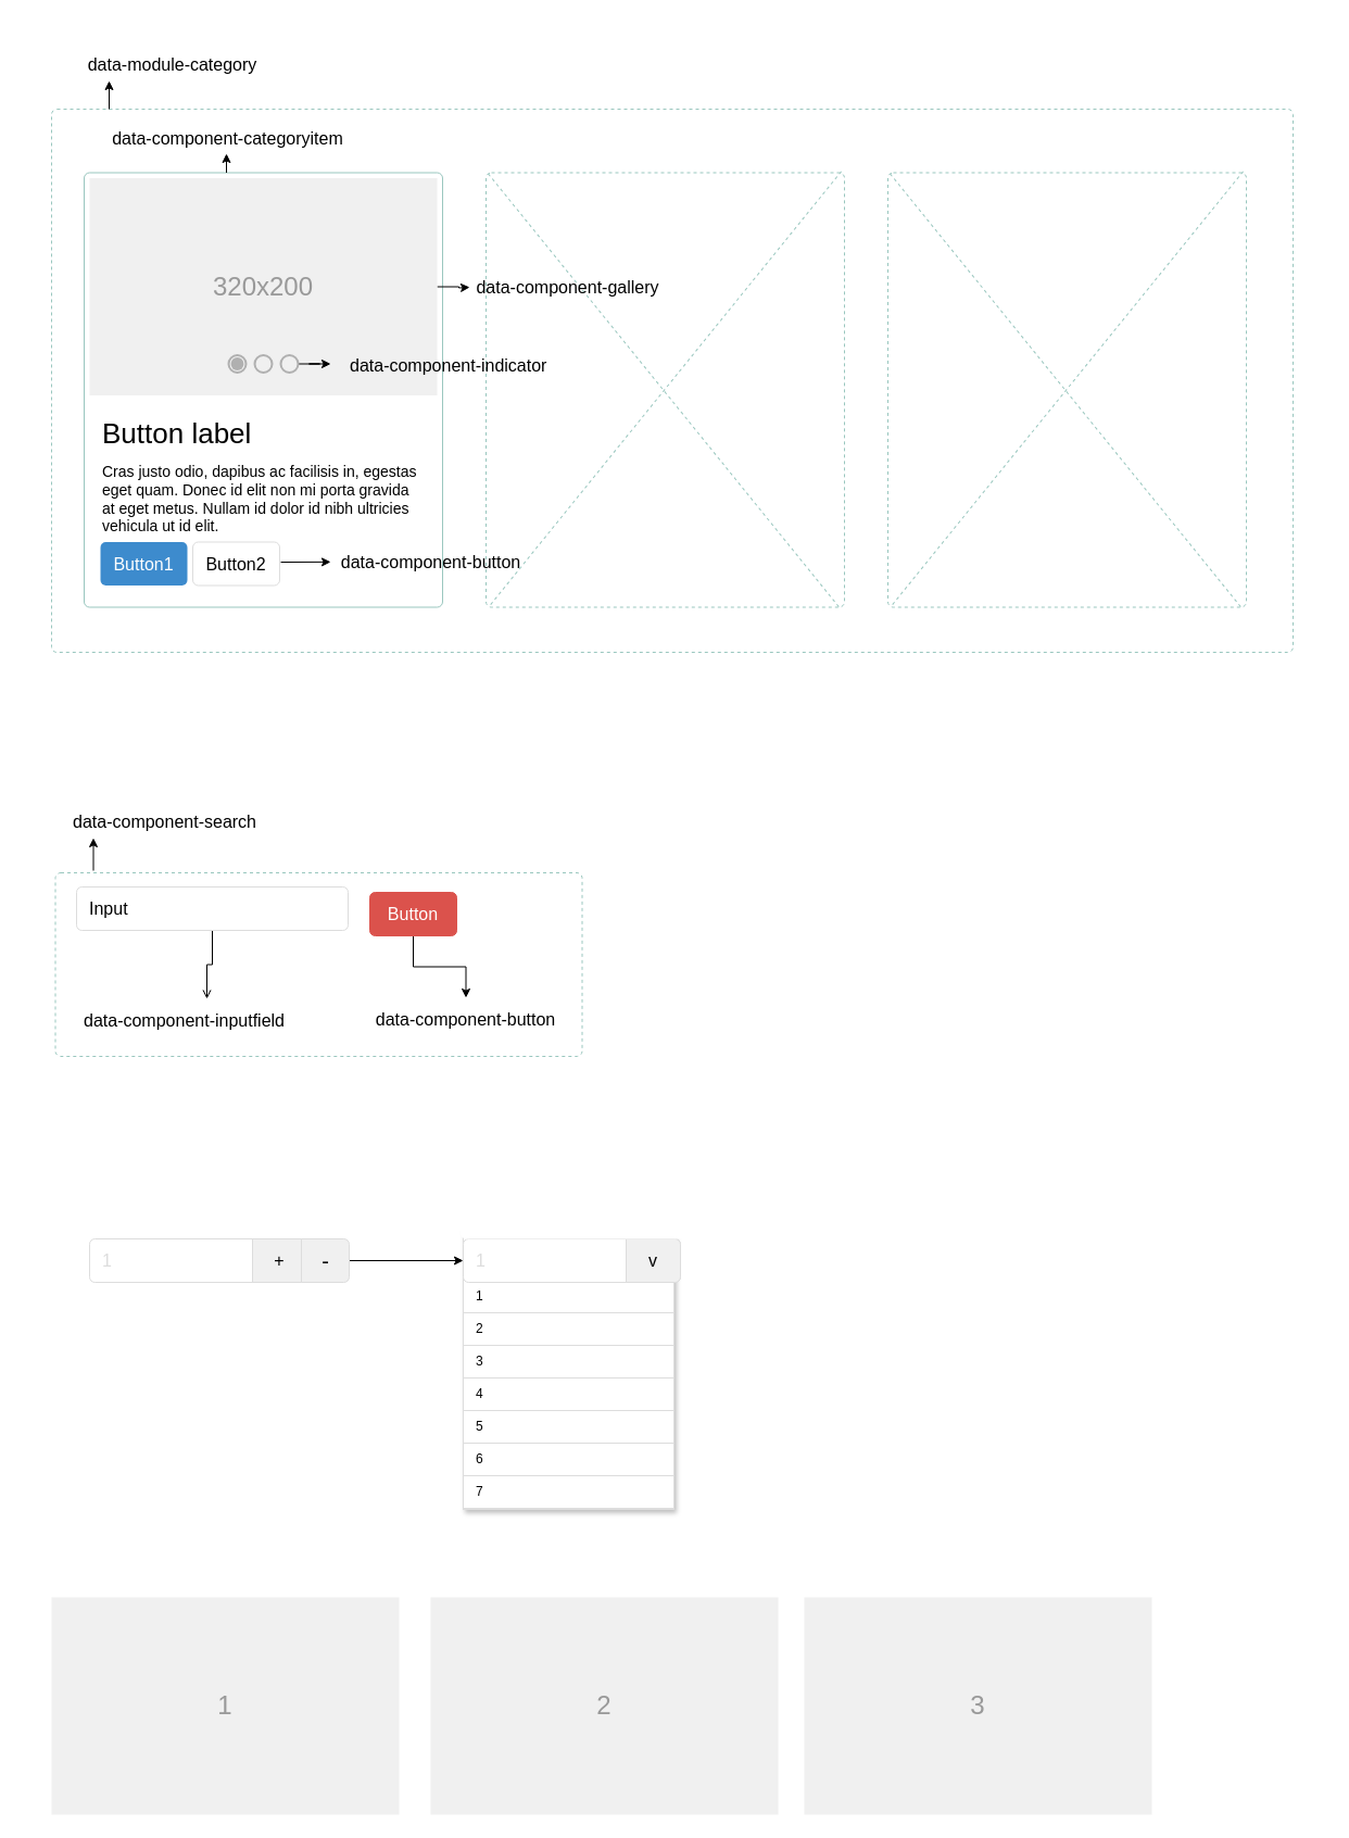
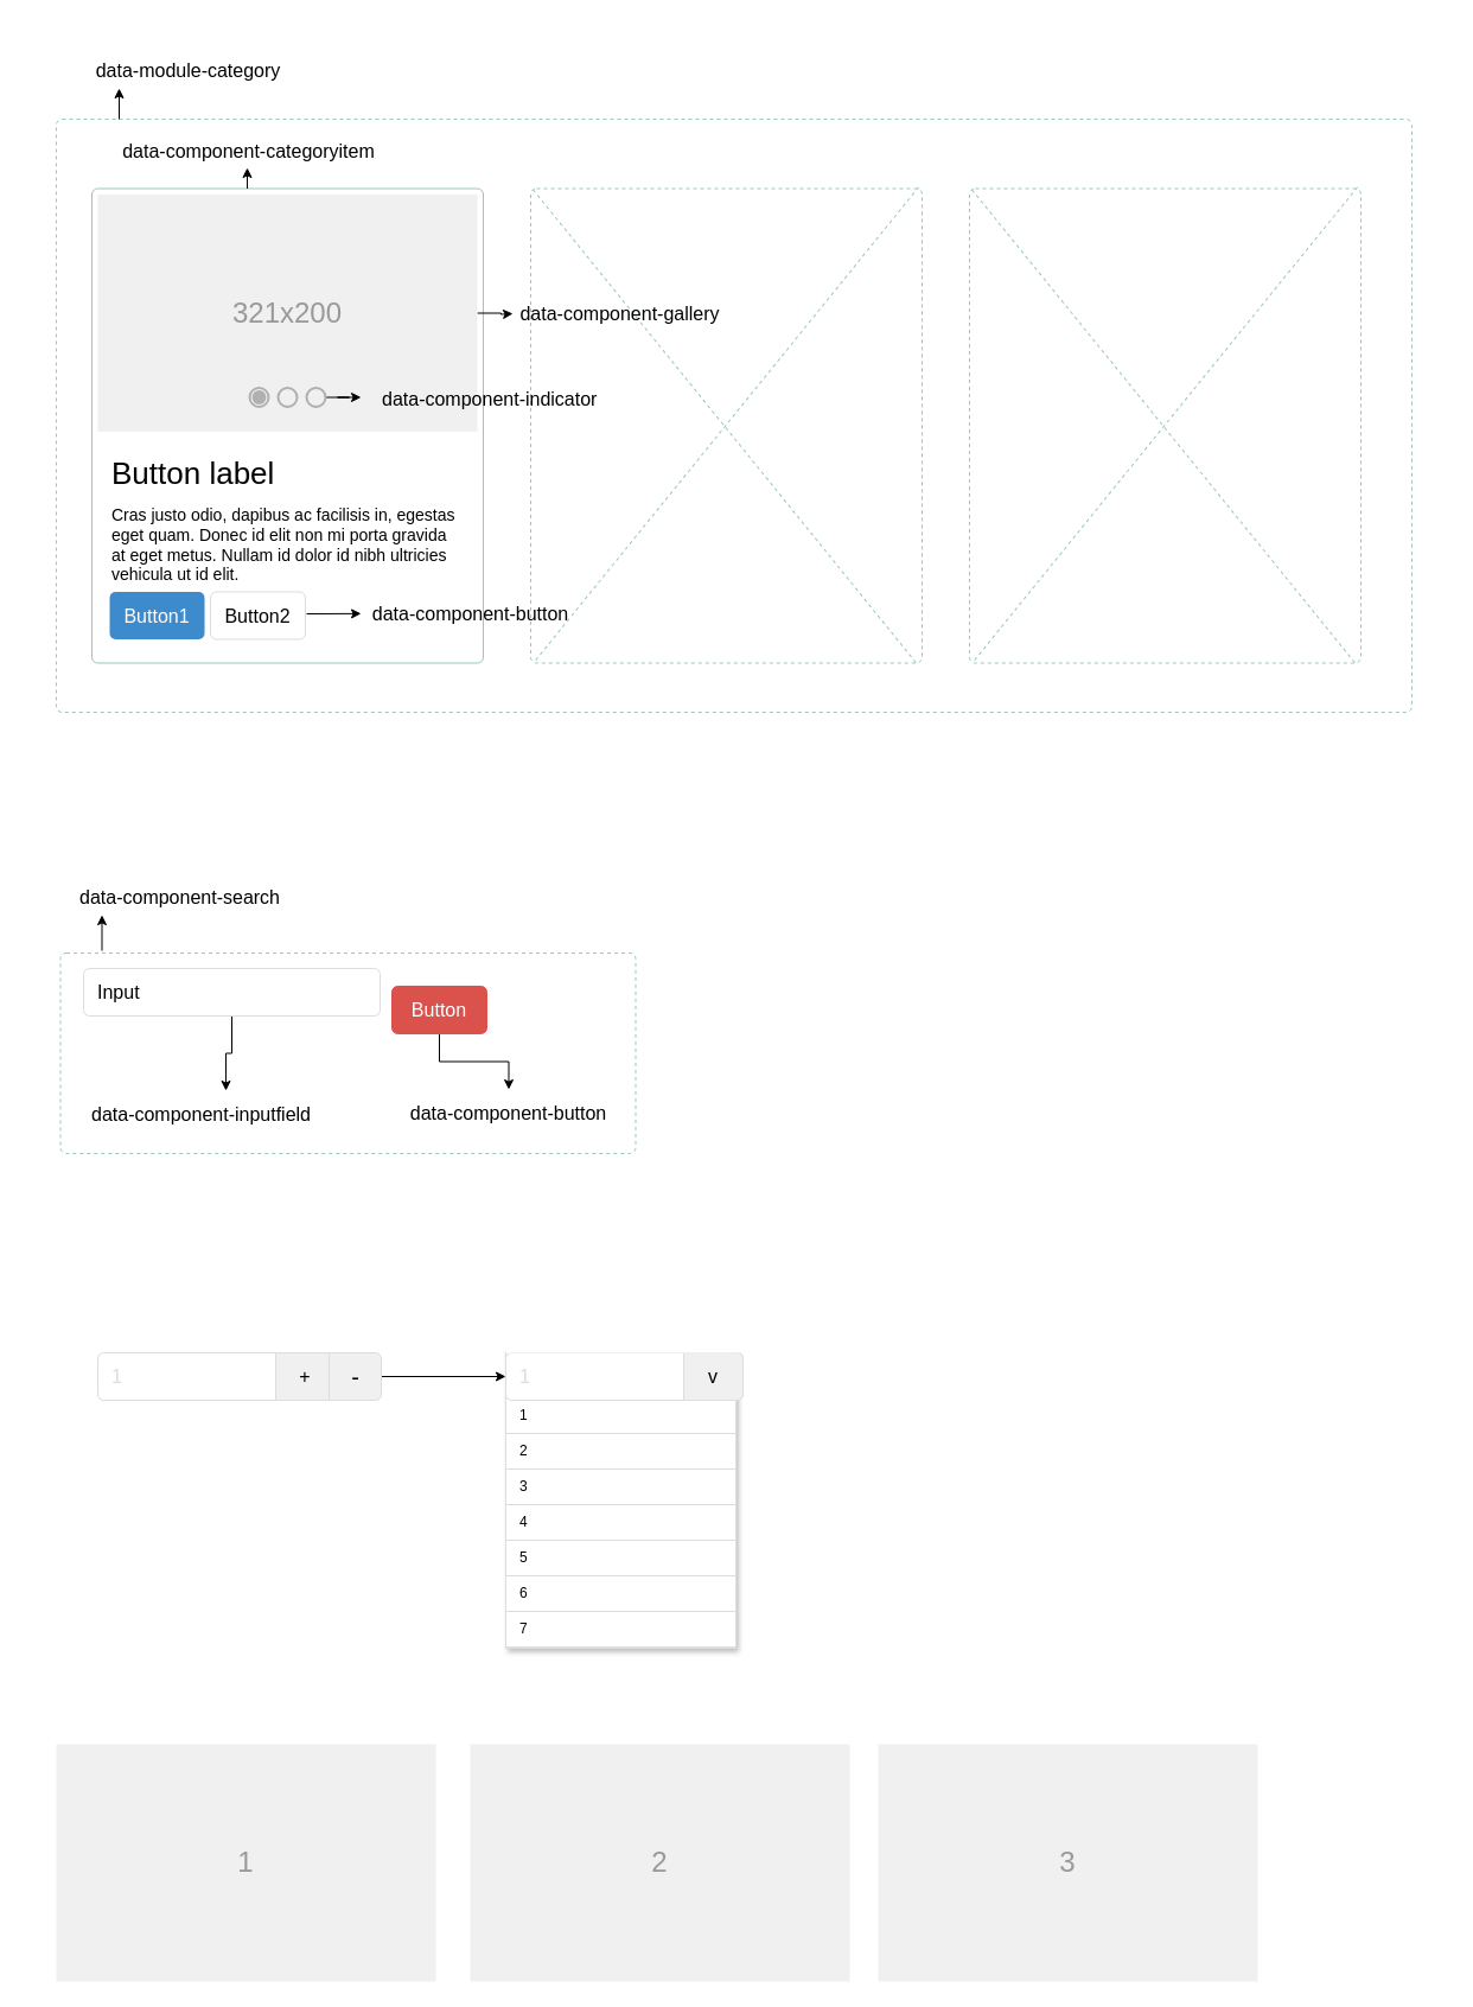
  <mxCell id="0" style=";html=1;" />
  <mxCell id="1" style=";html=1;" parent="0" />
  <mxCell id="2" value="" style="html=1;shadow=0;dashed=1;shape=mxgraph.bootstrap.rrect;fillColor=#ffffff;rSize=5;strokeColor=none;fontSize=16;fontColor=#000000;" vertex="1" parent="1"><mxGeometry x="30" y="1061" width="1130" height="360" as="geometry" /></mxCell>
  <mxCell id="3" value="" style="html=1;shadow=0;dashed=0;shape=mxgraph.bootstrap.rect;fillColor=#ffffff;strokeColor=#dddddd;spacingLeft=10;shadow=1;align=left;verticalAlign=top;spacingTop=3;perimeter=none;fontSize=20;" vertex="1" parent="1"><mxGeometry x="426" y="1130" width="194" height="259" as="geometry" /></mxCell>
  <mxCell id="4" value="Search..." style="html=1;shadow=0;dashed=0;shape=mxgraph.bootstrap.rrect;rSize=5;strokeColor=#dddddd;spacingLeft=10;align=left;fontColor=#dddddd;whiteSpace=wrap;resizeWidth=1;" vertex="1" parent="3"><mxGeometry width="181.067" height="30" relative="1" as="geometry"><mxPoint x="10" y="9" as="offset" /></mxGeometry></mxCell>
  <mxCell id="5" value="1" style="html=1;shadow=0;dashed=0;shape=mxgraph.bootstrap.rect;strokeColor=#dddddd;spacingLeft=10;align=left;fillColor=none;perimeter=none;whiteSpace=wrap;resizeWidth=1;" vertex="1" parent="3"><mxGeometry width="194" height="30" relative="1" as="geometry"><mxPoint y="48" as="offset" /></mxGeometry></mxCell>
  <mxCell id="6" value="2" style="html=1;shadow=0;dashed=0;shape=mxgraph.bootstrap.rect;strokeColor=#dddddd;spacingLeft=10;align=left;fontStyle=0;fillColor=none;perimeter=none;whiteSpace=wrap;resizeWidth=1;" vertex="1" parent="3"><mxGeometry width="194" height="30" relative="1" as="geometry"><mxPoint y="78" as="offset" /></mxGeometry></mxCell>
  <mxCell id="7" value="3" style="html=1;shadow=0;dashed=0;shape=mxgraph.bootstrap.rect;strokeColor=#dddddd;spacingLeft=10;align=left;fillColor=none;perimeter=none;whiteSpace=wrap;resizeWidth=1;" vertex="1" parent="3"><mxGeometry width="194" height="30" relative="1" as="geometry"><mxPoint y="108" as="offset" /></mxGeometry></mxCell>
  <mxCell id="8" value="4" style="html=1;shadow=0;dashed=0;shape=mxgraph.bootstrap.rect;strokeColor=#dddddd;spacingLeft=10;align=left;fillColor=none;perimeter=none;whiteSpace=wrap;resizeWidth=1;" vertex="1" parent="3"><mxGeometry width="194" height="30" relative="1" as="geometry"><mxPoint y="138" as="offset" /></mxGeometry></mxCell>
  <mxCell id="9" value="5" style="html=1;shadow=0;dashed=0;shape=mxgraph.bootstrap.rect;strokeColor=#dddddd;spacingLeft=10;align=left;fillColor=none;perimeter=none;whiteSpace=wrap;resizeWidth=1;" vertex="1" parent="3"><mxGeometry width="194" height="30" relative="1" as="geometry"><mxPoint y="168" as="offset" /></mxGeometry></mxCell>
  <mxCell id="10" value="6" style="html=1;shadow=0;dashed=0;shape=mxgraph.bootstrap.rect;strokeColor=#dddddd;spacingLeft=10;align=left;fillColor=none;perimeter=none;whiteSpace=wrap;resizeWidth=1;" vertex="1" parent="3"><mxGeometry width="194" height="30" relative="1" as="geometry"><mxPoint y="198" as="offset" /></mxGeometry></mxCell>
  <mxCell id="11" value="7" style="html=1;shadow=0;dashed=0;shape=mxgraph.bootstrap.rect;strokeColor=#dddddd;spacingLeft=10;align=left;fillColor=none;perimeter=none;whiteSpace=wrap;resizeWidth=1;" vertex="1" parent="3"><mxGeometry width="194" height="30" relative="1" as="geometry"><mxPoint y="228" as="offset" /></mxGeometry></mxCell>
  <mxCell id="12" value="" style="html=1;shadow=0;dashed=1;shape=mxgraph.bootstrap.rrect;fillColor=#ffffff;rSize=5;strokeColor=none;fontSize=16;fontColor=#000000;" parent="1" vertex="1"><mxGeometry x="20" y="720" width="560" height="290" as="geometry" /></mxCell>
  <mxCell id="13" value="" style="html=1;shadow=0;dashed=1;shape=mxgraph.bootstrap.rrect;fillColor=#ffffff;rSize=5;strokeColor=none;fontSize=16;fontColor=#000000;" parent="1" vertex="1"><mxGeometry x="20" y="20" width="1200" height="610" as="geometry" /></mxCell>
  <mxCell id="14" value="" style="html=1;shadow=0;dashed=1;shape=mxgraph.bootstrap.rrect;fillColor=none;rSize=5;strokeColor=#9AC7BF;fontSize=16;fontColor=#000000;" parent="1" vertex="1"><mxGeometry x="47" y="100" width="1143" height="500" as="geometry" /></mxCell>
  <mxCell id="15" value="data-module-category" style="html=1;shadow=0;dashed=0;shape=mxgraph.bootstrap.rrect;fillColor=none;rSize=5;strokeColor=none;fontSize=16;fontColor=#000000;" parent="1" vertex="1"><mxGeometry x="58" y="44" width="200" height="30" as="geometry" /></mxCell>
  <mxCell id="16" value="" style="html=1;shadow=0;dashed=1;shape=mxgraph.bootstrap.rrect;fillColor=#ffffff;rSize=5;strokeColor=#9AC7BF;fontSize=16;fontColor=#000000;" parent="1" vertex="1"><mxGeometry x="447" y="158.5" width="330" height="400" as="geometry" /></mxCell>
  <mxCell id="17" value="" style="line;strokeWidth=1;direction=south;html=1;fillColor=#ffffff;fontSize=16;fontColor=#000000;rotation=-39;strokeColor=#9AC7BF;dashed=1;" parent="1" vertex="1"><mxGeometry x="606" y="102" width="10" height="515" as="geometry" /></mxCell>
  <mxCell id="18" value="" style="edgeStyle=orthogonalEdgeStyle;rounded=0;orthogonalLoop=1;jettySize=auto;html=1;fontSize=23;fontColor=#E1D5E7;" parent="1" source="19" target="20" edge="1"><mxGeometry relative="1" as="geometry" /></mxCell>
- <mxCell id="19" value="Button" style="html=1;shadow=0;dashed=0;shape=mxgraph.bootstrap.rrect;rSize=5;fillColor=#DB524C;align=center;strokeColor=#DB524C;fontColor=#ffffff;fontSize=16;whiteSpace=wrap;" parent="1" vertex="1"><mxGeometry x="340" y="821" width="80" height="40" as="geometry" /></mxCell>
+ <mxCell id="19" value="Button" style="html=1;shadow=0;dashed=0;shape=mxgraph.bootstrap.rrect;rSize=5;fillColor=#DB524C;align=center;strokeColor=#DB524C;fontColor=#ffffff;fontSize=16;whiteSpace=wrap;" parent="1" vertex="1"><mxGeometry x="330" y="831" width="80" height="40" as="geometry" /></mxCell>
  <mxCell id="20" value="data-component-button" style="html=1;shadow=0;dashed=0;shape=mxgraph.bootstrap.rrect;rSize=5;fillColor=none;align=center;strokeColor=none;fontColor=#000000;fontSize=16;whiteSpace=wrap;" parent="1" vertex="1"><mxGeometry x="331" y="918" width="195" height="40" as="geometry" /></mxCell>
- <mxCell id="21" value="" style="edgeStyle=orthogonalEdgeStyle;rounded=0;orthogonalLoop=1;jettySize=auto;html=1;fontSize=23;fontColor=#E1D5E7;endArrow=open;" parent="1" source="22" target="23" edge="1"><mxGeometry relative="1" as="geometry" /></mxCell>
+ <mxCell id="21" value="" style="edgeStyle=orthogonalEdgeStyle;rounded=0;orthogonalLoop=1;jettySize=auto;html=1;fontSize=23;fontColor=#E1D5E7;" parent="1" source="22" target="23" edge="1"><mxGeometry relative="1" as="geometry" /></mxCell>
  <mxCell id="22" value="Input" style="html=1;shadow=0;dashed=0;shape=mxgraph.bootstrap.rrect;rSize=5;fillColor=#ffffff;strokeColor=#dddddd;fontSize=16;align=left;spacingLeft=10;whiteSpace=wrap;" parent="1" vertex="1"><mxGeometry x="70" y="816" width="250" height="40" as="geometry" /></mxCell>
  <mxCell id="23" value="data-component-inputfield" style="html=1;shadow=0;dashed=0;shape=mxgraph.bootstrap.rrect;rSize=5;fillColor=none;strokeColor=none;fontSize=16;align=left;spacingLeft=10;whiteSpace=wrap;" parent="1" vertex="1"><mxGeometry x="65" y="919" width="250" height="40" as="geometry" /></mxCell>
  <mxCell id="24" value="" style="html=1;shadow=0;dashed=0;shape=mxgraph.bootstrap.rrect;fillColor=#ffffff;rSize=5;strokeColor=#9AC7BF;fontSize=16;fontColor=#000000;" parent="1" vertex="1"><mxGeometry x="77" y="158.5" width="330" height="400" as="geometry" /></mxCell>
  <mxCell id="25" value="" style="edgeStyle=orthogonalEdgeStyle;rounded=0;orthogonalLoop=1;jettySize=auto;html=1;fontSize=16;fontColor=#000000;" parent="24" source="26" edge="1"><mxGeometry relative="1" as="geometry"><mxPoint x="355" y="105.5" as="targetPoint" /></mxGeometry></mxCell>
- <mxCell id="26" value="320x200" style="shape=rect;fontSize=24;fillColor=#f0f0f0;strokeColor=none;fontColor=#999999;whiteSpace=wrap;" parent="24" vertex="1"><mxGeometry x="5" y="5" width="320" height="200" as="geometry" /></mxCell>
+ <mxCell id="26" value="321x200" style="shape=rect;fontSize=24;fillColor=#f0f0f0;strokeColor=none;fontColor=#999999;whiteSpace=wrap;" parent="24" vertex="1"><mxGeometry x="5" y="5" width="320" height="200" as="geometry" /></mxCell>
  <mxCell id="27" value="Button label" style="html=1;shadow=0;dashed=0;shape=mxgraph.bootstrap.anchor;fontSize=26;align=left;whiteSpace=wrap;" parent="24" vertex="1"><mxGeometry x="15" y="220" width="300" height="40" as="geometry" /></mxCell>
  <mxCell id="28" value="Cras justo odio, dapibus ac facilisis in, egestas eget quam. Donec id elit non mi porta gravida at eget metus. Nullam id dolor id nibh ultricies vehicula ut id elit." style="html=1;shadow=0;dashed=0;shape=mxgraph.bootstrap.anchor;strokeColor=#dddddd;whiteSpace=wrap;align=left;verticalAlign=top;fontSize=14;whiteSpace=wrap;" parent="24" vertex="1"><mxGeometry x="15" y="260" width="300" height="80" as="geometry" /></mxCell>
  <mxCell id="29" value="Button1" style="html=1;shadow=0;dashed=0;shape=mxgraph.bootstrap.rrect;rSize=5;fontSize=16;fillColor=#3D8BCD;strokeColor=none;fontColor=#ffffff;whiteSpace=wrap;" parent="24" vertex="1"><mxGeometry y="1" width="80" height="40" relative="1" as="geometry"><mxPoint x="15" y="-60" as="offset" /></mxGeometry></mxCell>
  <mxCell id="30" value="Button2" style="html=1;shadow=0;dashed=0;shape=mxgraph.bootstrap.rrect;rSize=5;fontSize=16;strokeColor=#dddddd;whiteSpace=wrap;" parent="24" vertex="1"><mxGeometry y="1" width="80" height="40" relative="1" as="geometry"><mxPoint x="100" y="-60" as="offset" /></mxGeometry></mxCell>
  <mxCell id="31" value="" style="shape=ellipse;labelPosition=right;align=left;strokeColor=none;fillColor=none;opacity=10;fontSize=16;fontColor=#000000;" parent="24" vertex="1"><mxGeometry x="117" y="152" width="48" height="48" as="geometry" /></mxCell>
  <mxCell id="32" value="" style="dashed=0;labelPosition=right;align=left;shape=mxgraph.gmdl.radiobutton;strokeColor=#B0B0B0;fillColor=#B0B0B0;strokeWidth=2;" parent="31" vertex="1"><mxGeometry x="16" y="16" width="16" height="16" as="geometry" /></mxCell>
  <mxCell id="33" value="" style="shape=ellipse;labelPosition=right;align=left;strokeColor=none;fillColor=none;opacity=10;fontSize=16;fontColor=#000000;" parent="24" vertex="1"><mxGeometry x="141" y="152" width="48" height="48" as="geometry" /></mxCell>
  <mxCell id="34" value="" style="dashed=0;labelPosition=right;align=left;shape=mxgraph.gmdl.radiobutton;strokeColor=#B0B0B0;fillColor=none;strokeWidth=2;" parent="33" vertex="1"><mxGeometry x="16" y="16" width="16" height="16" as="geometry" /></mxCell>
  <mxCell id="35" value="" style="shape=ellipse;labelPosition=right;align=left;strokeColor=none;fillColor=none;opacity=10;fontSize=16;fontColor=#000000;" parent="24" vertex="1"><mxGeometry x="165" y="152" width="48" height="48" as="geometry" /></mxCell>
  <mxCell id="36" value="" style="edgeStyle=orthogonalEdgeStyle;rounded=0;orthogonalLoop=1;jettySize=auto;html=1;fontSize=16;fontColor=#000000;" parent="35" source="37" target="38" edge="1"><mxGeometry relative="1" as="geometry" /></mxCell>
  <mxCell id="37" value="" style="dashed=0;labelPosition=right;align=left;shape=mxgraph.gmdl.radiobutton;strokeColor=#B0B0B0;fillColor=none;strokeWidth=2;" parent="35" vertex="1"><mxGeometry x="16" y="16" width="16" height="16" as="geometry" /></mxCell>
  <mxCell id="38" value="data-component-indicator" style="dashed=0;labelPosition=right;align=left;shape=mxgraph.gmdl.radiobutton;strokeColor=none;fillColor=none;strokeWidth=2;fontSize=16;" parent="35" vertex="1"><mxGeometry x="62" y="16" width="16" height="16" as="geometry" /></mxCell>
  <mxCell id="39" value="data-component-categoryitem" style="html=1;shadow=0;dashed=0;shape=mxgraph.bootstrap.rrect;fillColor=none;rSize=5;strokeColor=none;fontSize=16;fontColor=#000000;" parent="1" vertex="1"><mxGeometry x="91.5" y="114.5" width="235" height="25" as="geometry" /></mxCell>
  <mxCell id="40" value="data-component-gallery" style="html=1;shadow=0;dashed=0;shape=mxgraph.bootstrap.rrect;fillColor=none;rSize=5;strokeColor=none;fontSize=16;fontColor=#000000;" parent="1" vertex="1"><mxGeometry x="423.5" y="251" width="197" height="25" as="geometry" /></mxCell>
  <mxCell id="41" value="data-component-button" style="html=1;shadow=0;dashed=0;shape=mxgraph.bootstrap.rrect;fillColor=none;rSize=5;strokeColor=none;fontSize=16;fontColor=#000000;" parent="1" vertex="1"><mxGeometry x="304" y="504" width="184" height="25" as="geometry" /></mxCell>
  <mxCell id="42" value="" style="endArrow=classic;html=1;fontSize=16;fontColor=#000000;exitX=1.013;exitY=0.463;exitDx=0;exitDy=0;exitPerimeter=0;" parent="1" source="30" target="41" edge="1"><mxGeometry width="50" height="50" relative="1" as="geometry"><mxPoint x="262" y="541.5" as="sourcePoint" /><mxPoint x="312" y="491.5" as="targetPoint" /></mxGeometry></mxCell>
  <mxCell id="43" value="" style="line;strokeWidth=1;direction=south;html=1;fillColor=#ffffff;fontSize=16;fontColor=#000000;rotation=39;strokeColor=#9AC7BF;dashed=1;" parent="1" vertex="1"><mxGeometry x="607" y="100" width="10" height="515" as="geometry" /></mxCell>
  <mxCell id="44" value="" style="endArrow=classic;html=1;fontSize=16;fontColor=#000000;" parent="1" edge="1"><mxGeometry width="50" height="50" relative="1" as="geometry"><mxPoint x="208" y="158.5" as="sourcePoint" /><mxPoint x="208" y="141" as="targetPoint" /></mxGeometry></mxCell>
  <mxCell id="45" value="" style="endArrow=classic;html=1;fontSize=16;fontColor=#000000;entryX=0.21;entryY=1.077;entryDx=0;entryDy=0;entryPerimeter=0;" parent="1" edge="1"><mxGeometry width="50" height="50" relative="1" as="geometry"><mxPoint x="100" y="100" as="sourcePoint" /><mxPoint x="100" y="74" as="targetPoint" /></mxGeometry></mxCell>
  <mxCell id="46" value="" style="html=1;shadow=0;dashed=1;shape=mxgraph.bootstrap.rrect;fillColor=none;rSize=5;strokeColor=#9AC7BF;fontSize=16;fontColor=#000000;" parent="1" vertex="1"><mxGeometry x="50.5" y="803" width="485" height="169" as="geometry" /></mxCell>
  <mxCell id="47" value="data-component-search" style="html=1;shadow=0;dashed=0;shape=mxgraph.bootstrap.rrect;fillColor=none;rSize=5;strokeColor=none;fontSize=16;fontColor=#000000;" parent="1" vertex="1"><mxGeometry x="48" y="740" width="205" height="32" as="geometry" /></mxCell>
  <mxCell id="48" value="" style="endArrow=classic;html=1;fontSize=16;fontColor=#000000;" parent="1" edge="1"><mxGeometry width="50" height="50" relative="1" as="geometry"><mxPoint x="85.5" y="801" as="sourcePoint" /><mxPoint x="85.5" y="771" as="targetPoint" /></mxGeometry></mxCell>
  <mxCell id="49" value="" style="html=1;shadow=0;dashed=1;shape=mxgraph.bootstrap.rrect;fillColor=#ffffff;rSize=5;strokeColor=#9AC7BF;fontSize=16;fontColor=#000000;" parent="1" vertex="1"><mxGeometry x="817" y="158.5" width="330" height="400" as="geometry" /></mxCell>
  <mxCell id="50" value="" style="line;strokeWidth=1;direction=south;html=1;fillColor=#ffffff;fontSize=16;fontColor=#000000;rotation=-39;strokeColor=#9AC7BF;dashed=1;" parent="1" vertex="1"><mxGeometry x="976" y="102" width="10" height="515" as="geometry" /></mxCell>
  <mxCell id="51" value="" style="line;strokeWidth=1;direction=south;html=1;fillColor=#ffffff;fontSize=16;fontColor=#000000;rotation=39;strokeColor=#9AC7BF;dashed=1;" parent="1" vertex="1"><mxGeometry x="977" y="100" width="10" height="515" as="geometry" /></mxCell>
  <mxCell id="52" value="1" style="shape=rect;fontSize=24;fillColor=#f0f0f0;strokeColor=none;fontColor=#999999;whiteSpace=wrap;" vertex="1" parent="1"><mxGeometry x="47" y="1470" width="320" height="200" as="geometry" /></mxCell>
  <mxCell id="53" value="2" style="shape=rect;fontSize=24;fillColor=#f0f0f0;strokeColor=none;fontColor=#999999;whiteSpace=wrap;" vertex="1" parent="1"><mxGeometry x="396" y="1470" width="320" height="200" as="geometry" /></mxCell>
  <mxCell id="54" value="3" style="shape=rect;fontSize=24;fillColor=#f0f0f0;strokeColor=none;fontColor=#999999;whiteSpace=wrap;" vertex="1" parent="1"><mxGeometry x="740" y="1470" width="320" height="200" as="geometry" /></mxCell>
  <mxCell id="55" value="" style="edgeStyle=orthogonalEdgeStyle;rounded=0;orthogonalLoop=1;jettySize=auto;html=1;fontSize=20;" edge="1" parent="1" source="56" target="58"><mxGeometry relative="1" as="geometry" /></mxCell>
  <mxCell id="56" value="1" style="html=1;shadow=0;dashed=0;shape=mxgraph.bootstrap.rrect;fillColor=#ffffff;rSize=5;strokeColor=#dddddd;spacingLeft=10;fontSize=16;align=left;fontColor=#dddddd;whiteSpace=wrap;" vertex="1" parent="1"><mxGeometry x="82" y="1140" width="200" height="40" as="geometry" /></mxCell>
  <mxCell id="57" value="+" style="html=1;shadow=0;dashed=0;shape=mxgraph.bootstrap.rightButton;rSize=5;strokeColor=#dddddd;fillColor=#f0f0f0;fontSize=16;whiteSpace=wrap;resizeHeight=1;" vertex="1" parent="56"><mxGeometry x="1" width="50" height="40" relative="1" as="geometry"><mxPoint x="-50" as="offset" /></mxGeometry></mxCell>
  <mxCell id="58" value="1" style="html=1;shadow=0;dashed=0;shape=mxgraph.bootstrap.rrect;fillColor=#ffffff;rSize=5;strokeColor=#dddddd;spacingLeft=10;fontSize=16;align=left;fontColor=#dddddd;whiteSpace=wrap;" vertex="1" parent="1"><mxGeometry x="426" y="1140" width="200" height="40" as="geometry" /></mxCell>
  <mxCell id="59" value="v" style="html=1;shadow=0;dashed=0;shape=mxgraph.bootstrap.rightButton;rSize=5;strokeColor=#dddddd;fillColor=#f0f0f0;fontSize=16;whiteSpace=wrap;resizeHeight=1;" vertex="1" parent="58"><mxGeometry x="1" width="50" height="40" relative="1" as="geometry"><mxPoint x="-50" as="offset" /></mxGeometry></mxCell>
  <mxCell id="60" value="" style="html=1;shadow=0;dashed=0;shape=mxgraph.bootstrap.rightButton;rSize=5;strokeColor=#dddddd;fillColor=#f0f0f0;fontSize=16;whiteSpace=wrap;resizeHeight=1;" vertex="1" parent="1"><mxGeometry x="277" y="1140" width="44" height="40" as="geometry"><mxPoint x="-50" as="offset" /></mxGeometry></mxCell>
  <mxCell id="61" value="-" style="html=1;shadow=0;dashed=0;shape=mxgraph.bootstrap.rrect;fillColor=none;rSize=5;strokeColor=none;fontSize=20;fontColor=#000000;" vertex="1" parent="1"><mxGeometry x="292" y="1147.5" width="13" height="25" as="geometry" /></mxCell>
  <mxCell id="62" value="" style="html=1;shadow=0;dashed=1;shape=mxgraph.bootstrap.rrect;fillColor=#ffffff;rSize=5;strokeColor=none;fontSize=16;fontColor=#000000;" vertex="1" parent="1"><mxGeometry x="423.5" y="1100" width="270" height="40" as="geometry" /></mxCell>
